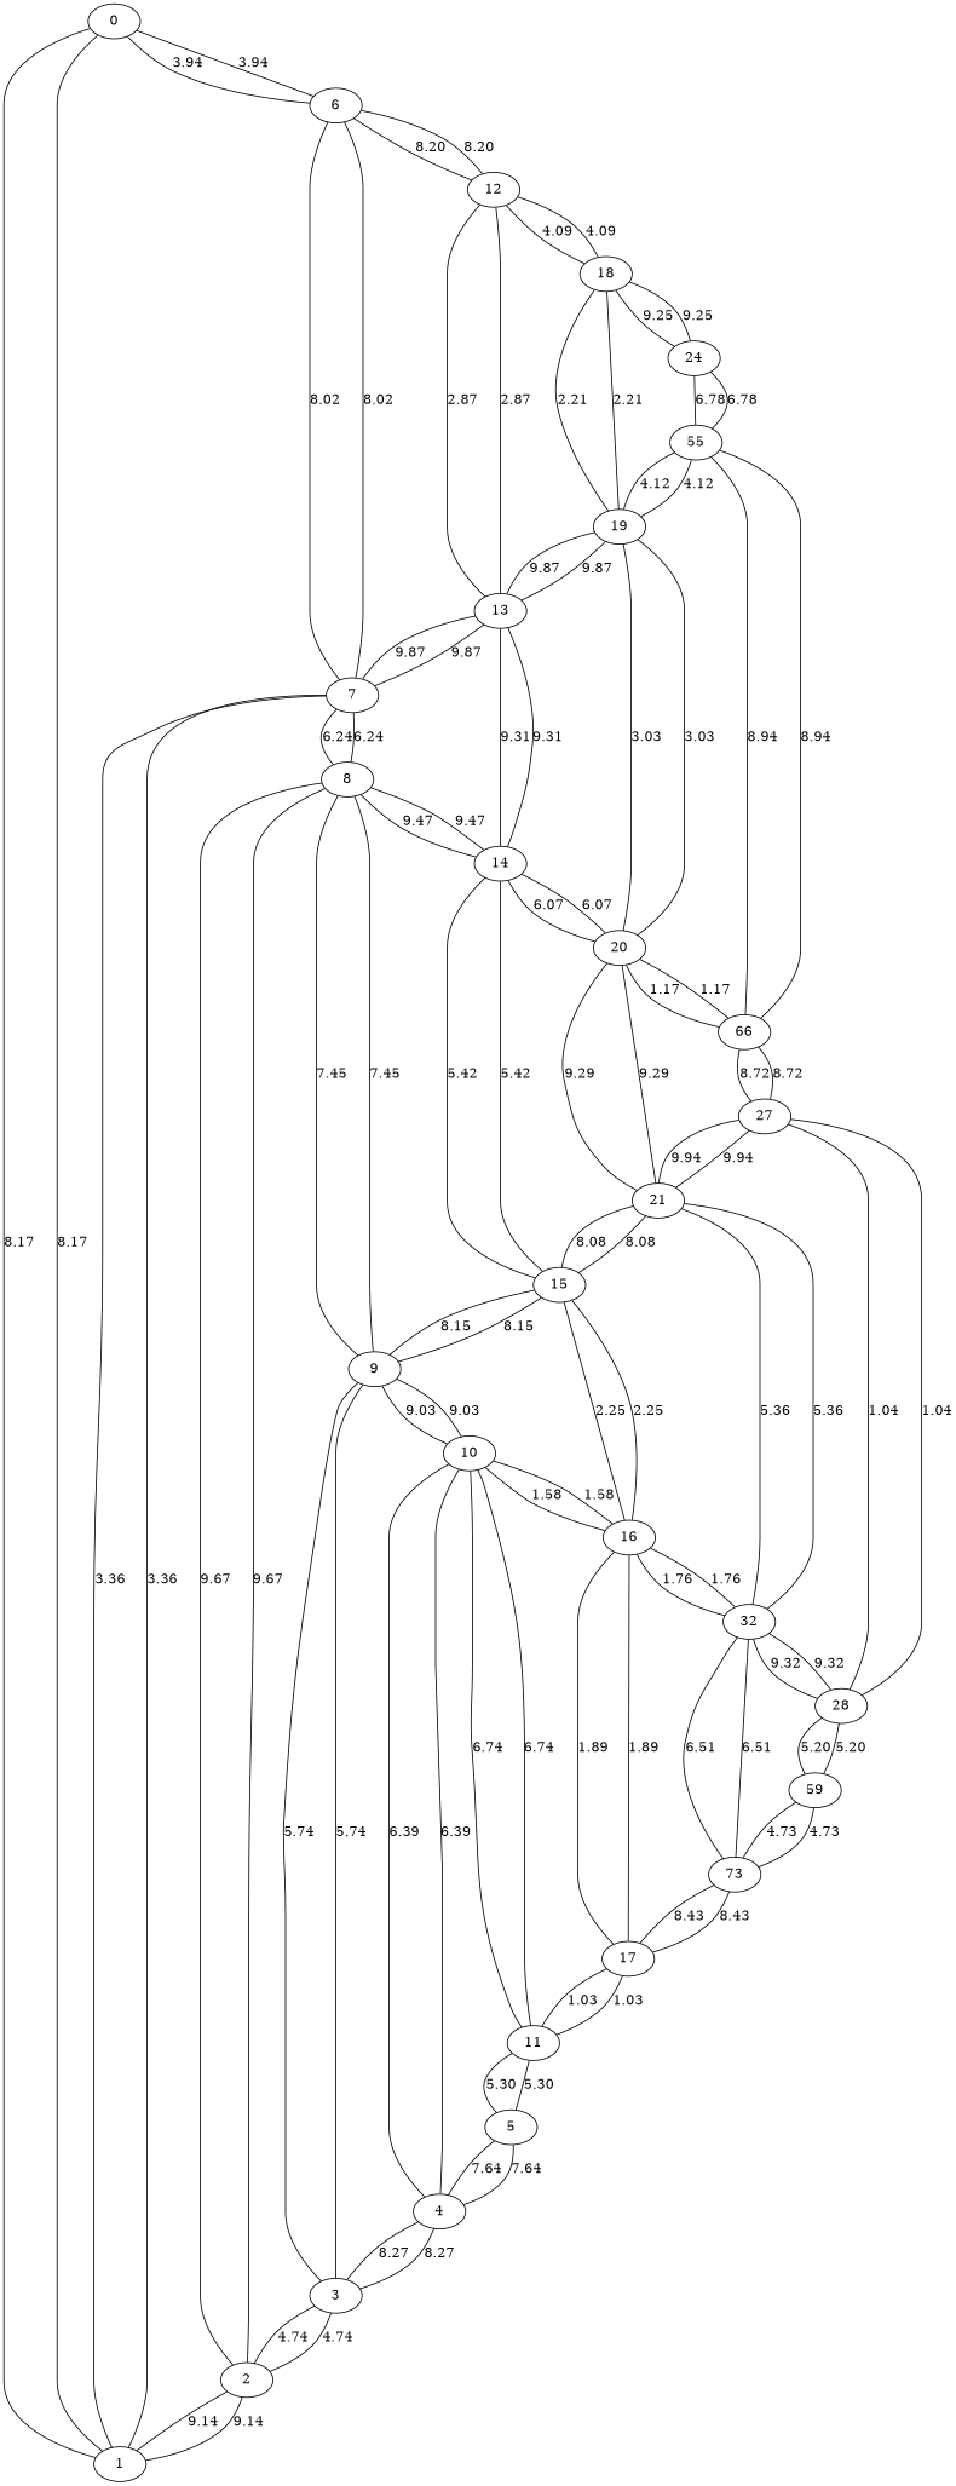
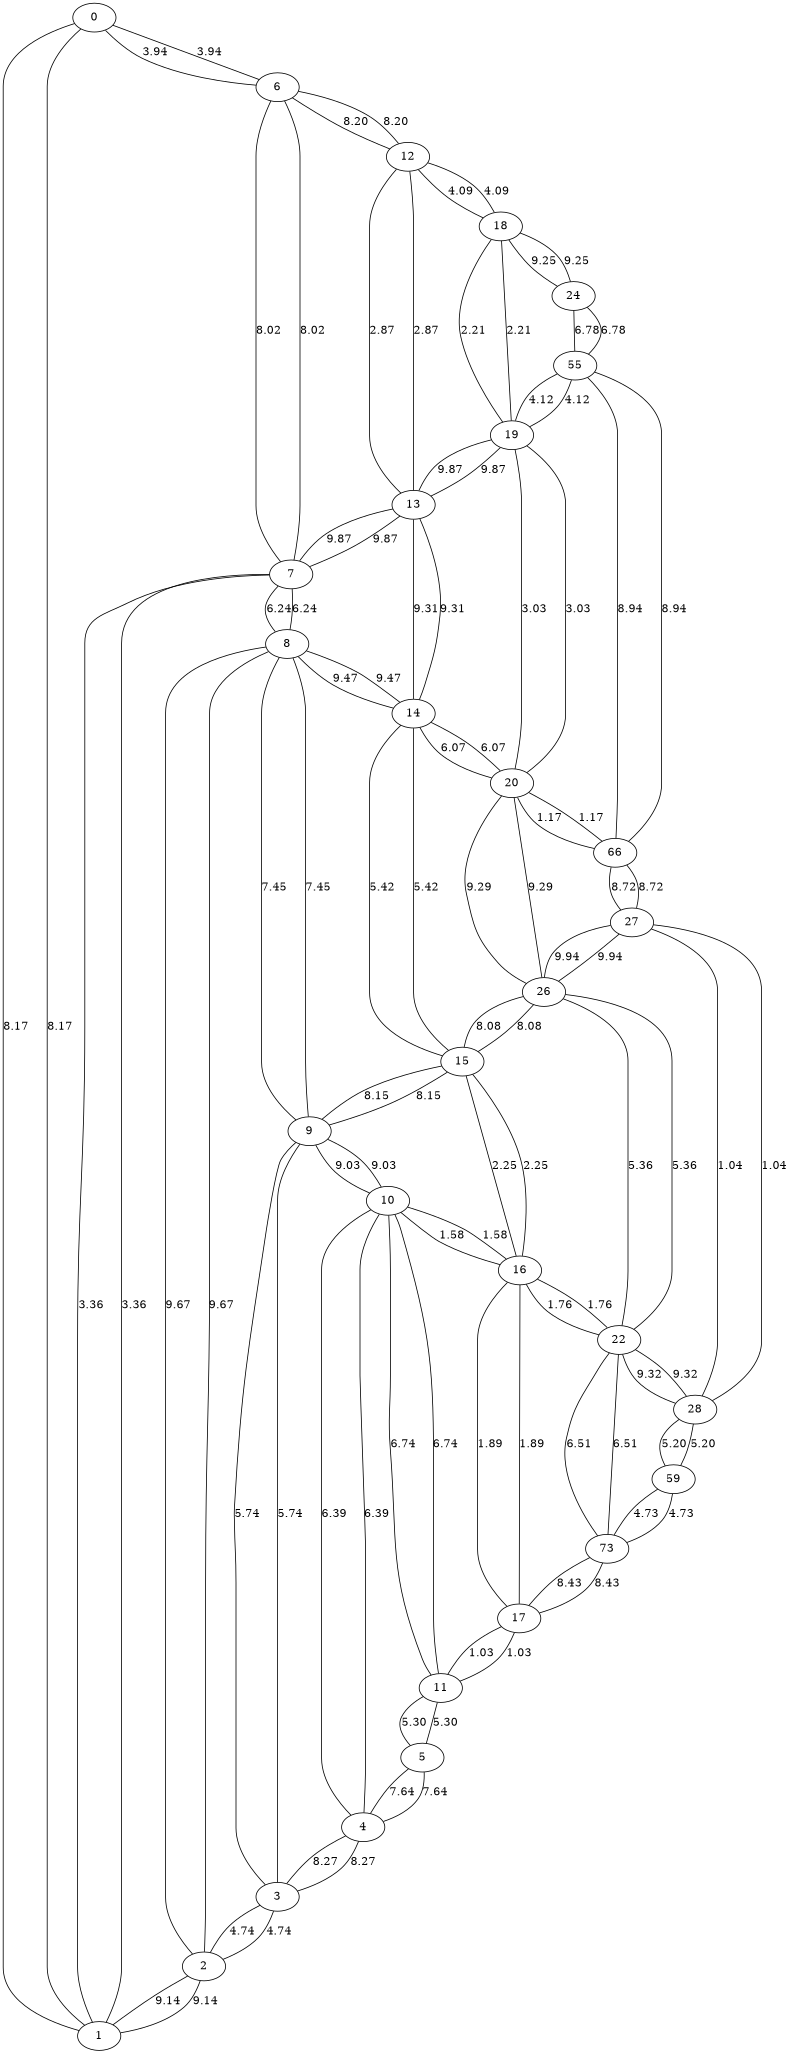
  graph {
    0
    6
    1
    7
    12
    2
    8
    13
    18
    3
    9
    14
    19
    4
    10
    15
    20
    5
    11
    16
-   21
+   21 [label=26]
    17
-   22 [label=32]
+   22
    n24 [label=73]
    24
    n26 [label=55]
    n27 [label=66]
    27
    28
    n30 [label=59]
    0 -- 6 [label=3.94]
    0 -- 1 [label=8.17]
    6 -- 0 [label=3.94]
    6 -- 7 [label=8.02]
    6 -- 12 [label=8.20]
    1 -- 0 [label=8.17]
    1 -- 7 [label=3.36]
    1 -- 2 [label=9.14]
    7 -- 6 [label=8.02]
    7 -- 1 [label=3.36]
    7 -- 8 [label=6.24]
    7 -- 13 [label=9.87]
    12 -- 6 [label=8.20]
    12 -- 13 [label=2.87]
    12 -- 18 [label=4.09]
    2 -- 1 [label=9.14]
    2 -- 8 [label=9.67]
    2 -- 3 [label=4.74]
    8 -- 7 [label=6.24]
    8 -- 2 [label=9.67]
    8 -- 9 [label=7.45]
    8 -- 14 [label=9.47]
    13 -- 7 [label=9.87]
    13 -- 12 [label=2.87]
    13 -- 14 [label=9.31]
    13 -- 19 [label=9.87]
    18 -- 12 [label=4.09]
    18 -- 19 [label=2.21]
    18 -- 24 [label=9.25]
    3 -- 2 [label=4.74]
    3 -- 9 [label=5.74]
    3 -- 4 [label=8.27]
    9 -- 8 [label=7.45]
    9 -- 3 [label=5.74]
    9 -- 10 [label=9.03]
    9 -- 15 [label=8.15]
    14 -- 8 [label=9.47]
    14 -- 13 [label=9.31]
    14 -- 15 [label=5.42]
    14 -- 20 [label=6.07]
    19 -- 13 [label=9.87]
    19 -- 18 [label=2.21]
    19 -- 20 [label=3.03]
    19 -- n26 [label=4.12]
    4 -- 3 [label=8.27]
    4 -- 10 [label=6.39]
    4 -- 5 [label=7.64]
    10 -- 9 [label=9.03]
    10 -- 4 [label=6.39]
    10 -- 11 [label=6.74]
    10 -- 16 [label=1.58]
    15 -- 9 [label=8.15]
    15 -- 14 [label=5.42]
    15 -- 16 [label=2.25]
    15 -- 21 [label=8.08]
    20 -- 14 [label=6.07]
    20 -- 19 [label=3.03]
    20 -- 21 [label=9.29]
    20 -- n27 [label=1.17]
    5 -- 4 [label=7.64]
    5 -- 11 [label=5.30]
    11 -- 10 [label=6.74]
    11 -- 5 [label=5.30]
    11 -- 17 [label=1.03]
    16 -- 10 [label=1.58]
    16 -- 15 [label=2.25]
    16 -- 17 [label=1.89]
    16 -- 22 [label=1.76]
    21 -- 15 [label=8.08]
    21 -- 20 [label=9.29]
    21 -- 22 [label=5.36]
    21 -- 27 [label=9.94]
    17 -- 11 [label=1.03]
    17 -- 16 [label=1.89]
    17 -- n24 [label=8.43]
    22 -- 16 [label=1.76]
    22 -- 21 [label=5.36]
    22 -- n24 [label=6.51]
    22 -- 28 [label=9.32]
    n24 -- 17 [label=8.43]
    n24 -- 22 [label=6.51]
    n24 -- n30 [label=4.73]
    24 -- 18 [label=9.25]
    24 -- n26 [label=6.78]
    n26 -- 19 [label=4.12]
    n26 -- 24 [label=6.78]
    n26 -- n27 [label=8.94]
    n27 -- 20 [label=1.17]
    n27 -- n26 [label=8.94]
    n27 -- 27 [label=8.72]
    27 -- 21 [label=9.94]
    27 -- n27 [label=8.72]
    27 -- 28 [label=1.04]
    28 -- 22 [label=9.32]
    28 -- 27 [label=1.04]
    28 -- n30 [label=5.20]
    n30 -- n24 [label=4.73]
    n30 -- 28 [label=5.20]
  }
